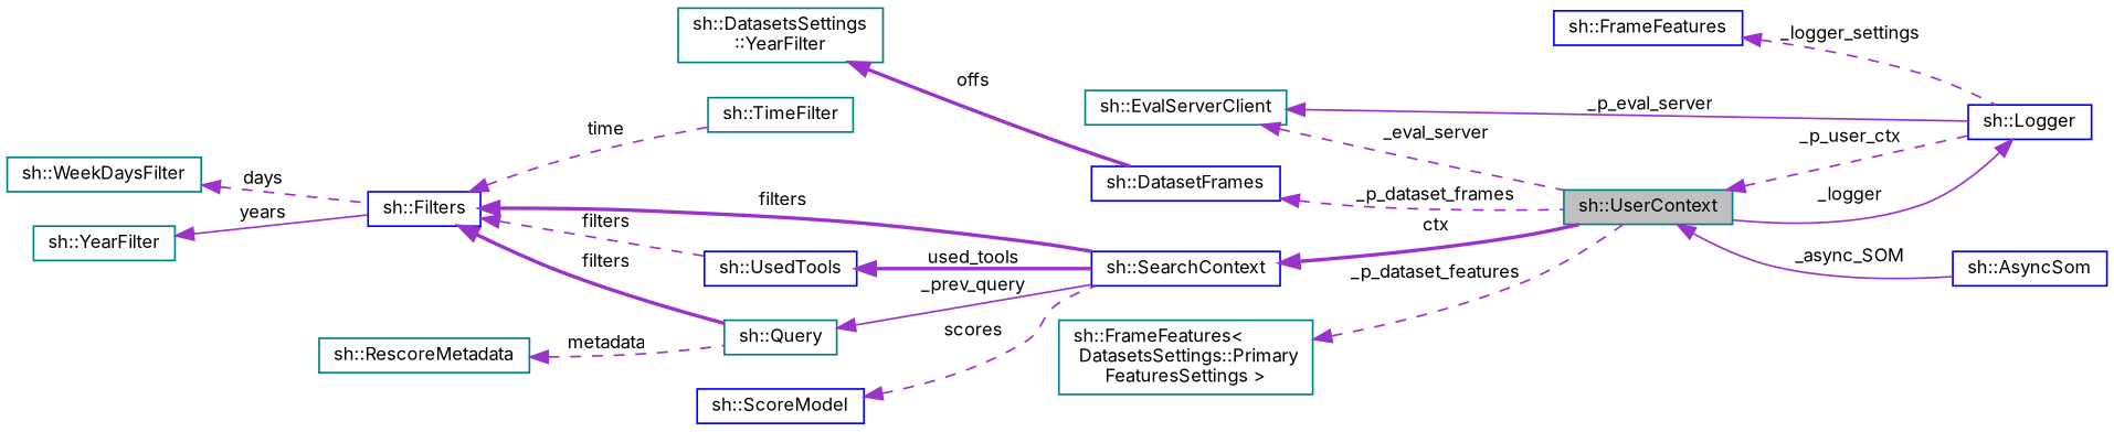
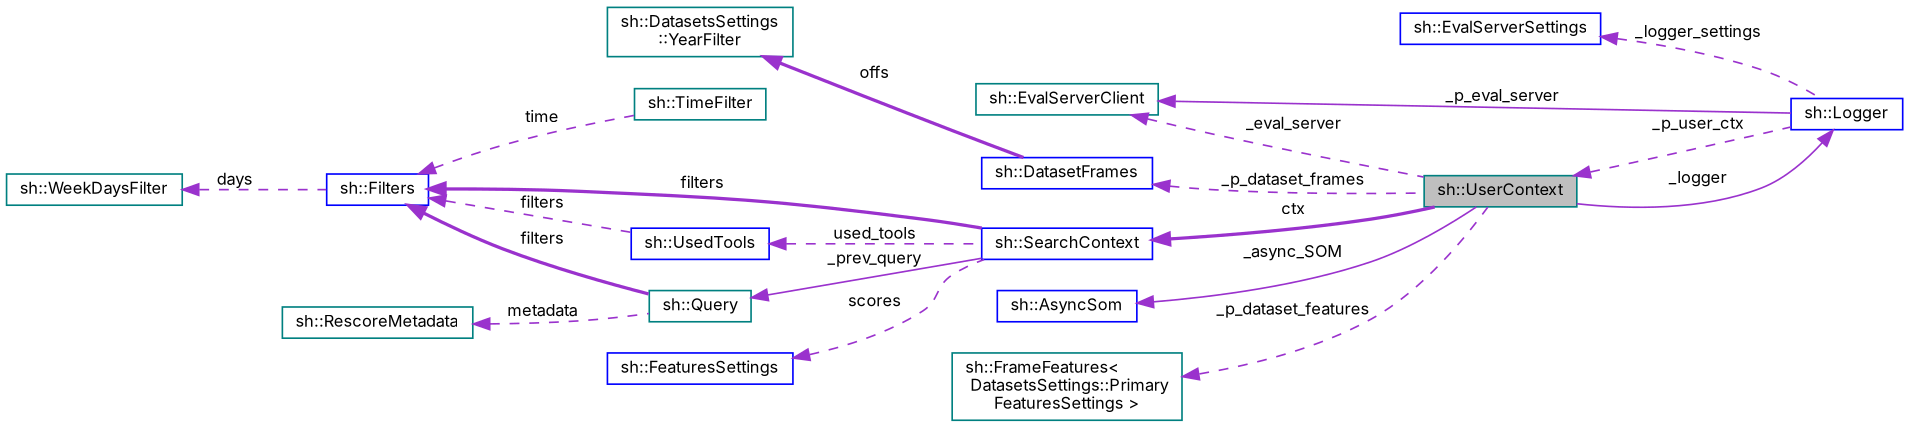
  digraph {
    fontname=Inter
    rankdir=LR
    node [color=teal fillcolor=white fontname=Inter fontsize=10 shape=record style=filled]
    edge [color=darkorchid3 dir=back fontname=Inter fontsize=10 labelfontname=Helvetica labelfontsize=10 style=dashed]
    n1 [fillcolor=grey75 fontcolor=black height=0.2 label="sh::UserContext" width=0.4]
    n2 [color=blue height=0.2 label="sh::Logger" width=0.4]
-   n3 [color=blue height=0.2 label="sh::FrameFeatures" width=0.4]
+   n3 [color=blue height=0.2 label="sh::EvalServerSettings" width=0.4]
    n4 [height=0.2 label="sh::EvalServerClient" width=0.4]
    n5 [color=blue height=0.2 label="sh::DatasetFrames" width=0.4]
    n6 [height=0.2 label="sh::DatasetsSettings\l::YearFilter" width=0.4]
    n7 [color=blue height=0.2 label="sh::SearchContext" width=0.4]
    n8 [height=0.2 label="sh::Query" width=0.4]
    n9 [color=blue height=0.2 label="sh::Filters" width=0.4]
    n10 [color=blue height=0.2 label="sh::UsedTools" width=0.4]
    n11 [height=0.2 label="sh::TimeFilter" width=0.4]
    n12 [height=0.2 label="sh::WeekDaysFilter" width=0.4]
-   n13 [height=0.2 label="sh::YearFilter" width=0.4]
    n14 [height=0.2 label="sh::RescoreMetadata" width=0.4]
-   n15 [color=blue height=0.2 label="sh::ScoreModel" width=0.4]
+   n15 [color=blue height=0.2 label="sh::FeaturesSettings" width=0.4]
    n16 [color=blue height=0.2 label="sh::AsyncSom" width=0.4]
    n17 [height=0.2 label="sh::FrameFeatures\<\l DatasetsSettings::Primary\lFeaturesSettings \>" width=0.4]
    n1 -> n2 [label=" _p_user_ctx"]
    n2 -> n1 [label=" _logger" style=solid]
    n3 -> n2 [label=" _logger_settings"]
    n4 -> n1 [label=" _eval_server"]
    n4 -> n2 [label=" _p_eval_server" style=solid]
    n5 -> n1 [label=" _p_dataset_frames"]
    n6 -> n5 [label=" offs" style=bold]
    n7 -> n1 [label=" ctx" style=bold]
    n8 -> n7 [label=" _prev_query" style=solid]
    n9 -> n7 [label=" filters" style=bold]
    n9 -> n8 [label=" filters" style=bold]
    n9 -> n10 [label=" filters"]
    n9 -> n11 [label=" time"]
-   n10 -> n7 [label=" used_tools" style=bold]
+   n10 -> n7 [label=" used_tools"]
    n12 -> n9 [label=" days"]
-   n13 -> n9 [label=" years" style=solid]
    n14 -> n8 [label=" metadata"]
    n15 -> n7 [label=" scores"]
-   n1 -> n16 [label=" _async_SOM" style=solid]
+   n16 -> n1 [label=" _async_SOM" style=solid]
    n17 -> n1 [label=" _p_dataset_features"]
  }
